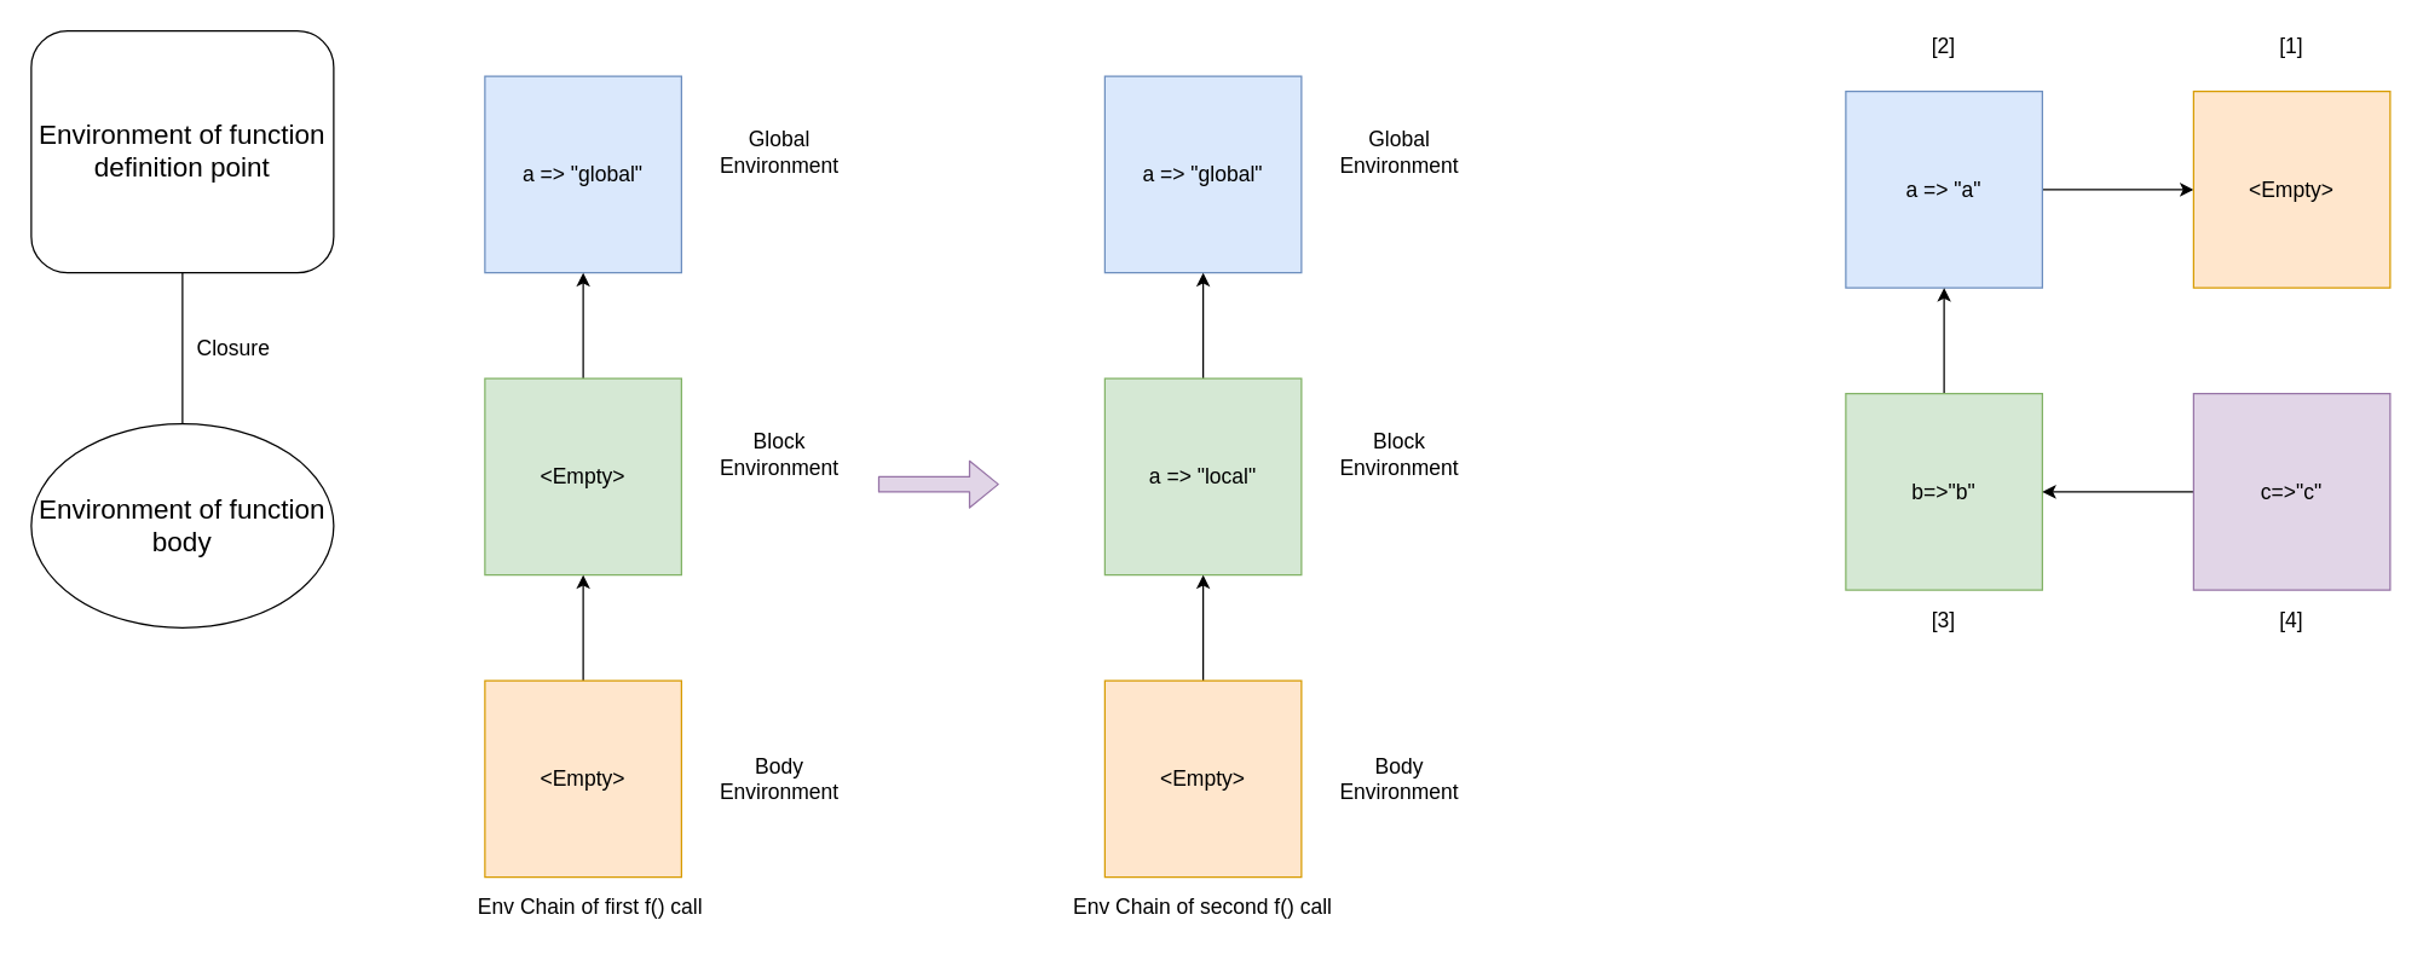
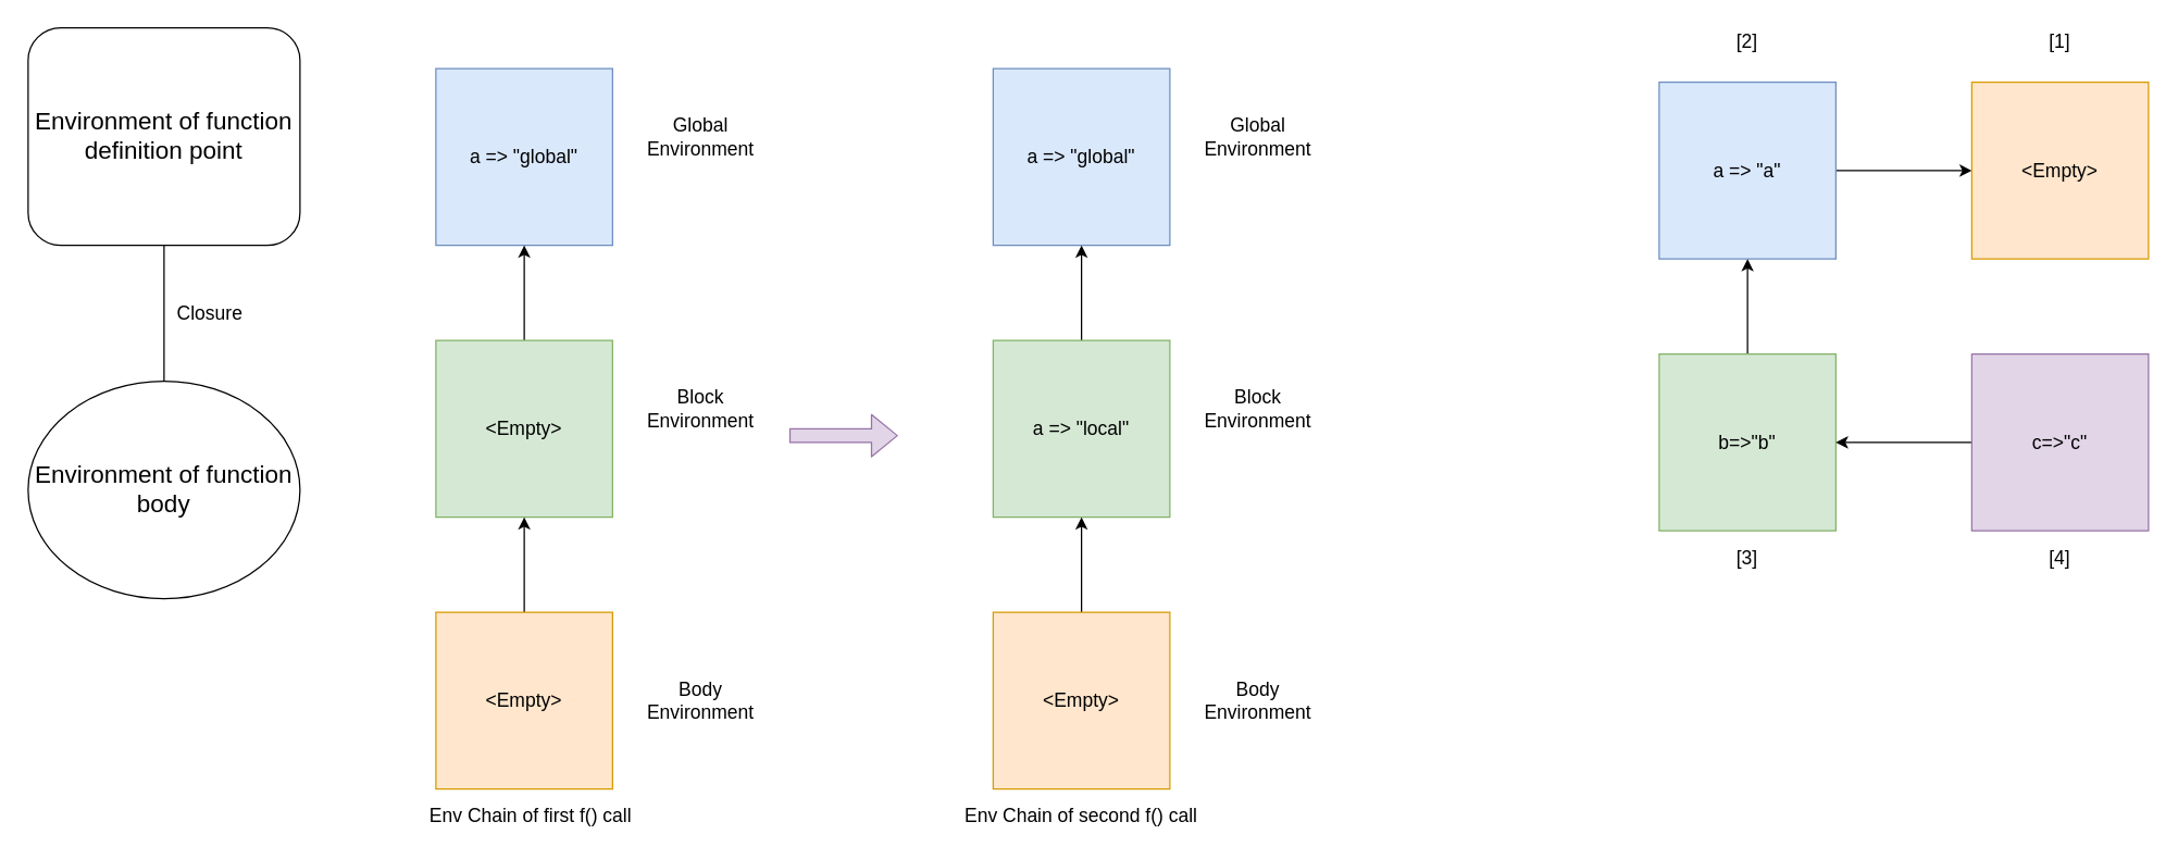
  <mxCell id="0" />
  <mxCell id="1" parent="0" />
  <mxCell id="2" value="&lt;font style=&quot;font-size: 18px&quot;&gt;Environment of function definition point&lt;/font&gt;" style="whiteSpace=wrap;html=1;rounded=1;" vertex="1" parent="1"><mxGeometry x="20" y="20" width="200" height="160" as="geometry" /></mxCell>
  <mxCell id="3" style="edgeStyle=orthogonalEdgeStyle;rounded=0;orthogonalLoop=1;jettySize=auto;html=1;entryX=0.5;entryY=1;entryDx=0;entryDy=0;curved=1;endArrow=none;" edge="1" parent="1" source="4" target="2"><mxGeometry relative="1" as="geometry" /></mxCell>
- <mxCell id="4" value="&lt;span style=&quot;font-size: 18px&quot;&gt;Environment of function body&lt;/span&gt;" style="ellipse;whiteSpace=wrap;html=1;" vertex="1" parent="1"><mxGeometry x="20" y="280" width="200" height="135" as="geometry" /></mxCell>
+ <mxCell id="4" value="&lt;span style=&quot;font-size: 18px&quot;&gt;Environment of function body&lt;/span&gt;" style="ellipse;whiteSpace=wrap;html=1;" vertex="1" parent="1"><mxGeometry x="20" y="280" width="200" height="160" as="geometry" /></mxCell>
  <mxCell id="5" value="&lt;font style=&quot;font-size: 14px&quot;&gt;Closure&lt;/font&gt;" style="text;html=1;strokeColor=none;fillColor=none;align=center;verticalAlign=middle;whiteSpace=wrap;rounded=0;" vertex="1" parent="1"><mxGeometry x="119" y="220" width="70" height="20" as="geometry" /></mxCell>
  <mxCell id="6" value="&lt;font style=&quot;font-size: 14px&quot;&gt;a =&amp;gt; &quot;global&quot;&lt;/font&gt;" style="whiteSpace=wrap;html=1;aspect=fixed;fillColor=#dae8fc;strokeColor=#6c8ebf;" vertex="1" parent="1"><mxGeometry x="320" y="50" width="130" height="130" as="geometry" /></mxCell>
  <mxCell id="7" value="&lt;font style=&quot;font-size: 14px&quot;&gt;Global Environment&lt;/font&gt;" style="text;html=1;strokeColor=none;fillColor=none;align=center;verticalAlign=middle;whiteSpace=wrap;rounded=0;" vertex="1" parent="1"><mxGeometry x="480" y="90" width="70" height="20" as="geometry" /></mxCell>
  <mxCell id="8" style="rounded=0;orthogonalLoop=1;jettySize=auto;html=1;entryX=0.5;entryY=1;entryDx=0;entryDy=0;" edge="1" parent="1" source="9" target="6"><mxGeometry relative="1" as="geometry" /></mxCell>
  <mxCell id="9" value="&lt;span style=&quot;font-size: 14px&quot;&gt;&amp;lt;Empty&amp;gt;&lt;/span&gt;" style="whiteSpace=wrap;html=1;aspect=fixed;fillColor=#d5e8d4;strokeColor=#82b366;" vertex="1" parent="1"><mxGeometry x="320" y="250" width="130" height="130" as="geometry" /></mxCell>
  <mxCell id="10" value="&lt;font style=&quot;font-size: 14px&quot;&gt;Block Environment&lt;/font&gt;" style="text;html=1;strokeColor=none;fillColor=none;align=center;verticalAlign=middle;whiteSpace=wrap;rounded=0;" vertex="1" parent="1"><mxGeometry x="480" y="290" width="70" height="20" as="geometry" /></mxCell>
  <mxCell id="11" style="edgeStyle=none;rounded=0;orthogonalLoop=1;jettySize=auto;html=1;entryX=0.5;entryY=1;entryDx=0;entryDy=0;" edge="1" parent="1" source="12" target="9"><mxGeometry relative="1" as="geometry" /></mxCell>
  <mxCell id="12" value="&lt;span style=&quot;font-size: 14px&quot;&gt;&amp;lt;Empty&amp;gt;&lt;/span&gt;" style="whiteSpace=wrap;html=1;aspect=fixed;fillColor=#ffe6cc;strokeColor=#d79b00;" vertex="1" parent="1"><mxGeometry x="320" y="450" width="130" height="130" as="geometry" /></mxCell>
  <mxCell id="13" value="&lt;font style=&quot;font-size: 14px&quot;&gt;a =&amp;gt; &quot;global&quot;&lt;/font&gt;" style="whiteSpace=wrap;html=1;aspect=fixed;fillColor=#dae8fc;strokeColor=#6c8ebf;" vertex="1" parent="1"><mxGeometry x="730" y="50" width="130" height="130" as="geometry" /></mxCell>
  <mxCell id="14" value="&lt;font style=&quot;font-size: 14px&quot;&gt;Global Environment&lt;/font&gt;" style="text;html=1;strokeColor=none;fillColor=none;align=center;verticalAlign=middle;whiteSpace=wrap;rounded=0;" vertex="1" parent="1"><mxGeometry x="890" y="90" width="70" height="20" as="geometry" /></mxCell>
  <mxCell id="15" style="rounded=0;orthogonalLoop=1;jettySize=auto;html=1;entryX=0.5;entryY=1;entryDx=0;entryDy=0;" edge="1" parent="1" source="16" target="13"><mxGeometry relative="1" as="geometry" /></mxCell>
  <mxCell id="16" value="&lt;font style=&quot;font-size: 14px&quot;&gt;a =&amp;gt; &quot;local&quot;&lt;/font&gt;" style="whiteSpace=wrap;html=1;aspect=fixed;fillColor=#d5e8d4;strokeColor=#82b366;" vertex="1" parent="1"><mxGeometry x="730" y="250" width="130" height="130" as="geometry" /></mxCell>
  <mxCell id="17" value="&lt;font style=&quot;font-size: 14px&quot;&gt;Block Environment&lt;/font&gt;" style="text;html=1;strokeColor=none;fillColor=none;align=center;verticalAlign=middle;whiteSpace=wrap;rounded=0;" vertex="1" parent="1"><mxGeometry x="890" y="290" width="70" height="20" as="geometry" /></mxCell>
  <mxCell id="18" style="edgeStyle=none;rounded=0;orthogonalLoop=1;jettySize=auto;html=1;entryX=0.5;entryY=1;entryDx=0;entryDy=0;" edge="1" parent="1" source="19" target="16"><mxGeometry relative="1" as="geometry" /></mxCell>
  <mxCell id="19" value="&lt;span style=&quot;font-size: 14px&quot;&gt;&amp;lt;Empty&amp;gt;&lt;/span&gt;" style="whiteSpace=wrap;html=1;aspect=fixed;fillColor=#ffe6cc;strokeColor=#d79b00;" vertex="1" parent="1"><mxGeometry x="730" y="450" width="130" height="130" as="geometry" /></mxCell>
  <mxCell id="20" value="&lt;font style=&quot;font-size: 14px&quot;&gt;Body Environment&lt;/font&gt;" style="text;html=1;strokeColor=none;fillColor=none;align=center;verticalAlign=middle;whiteSpace=wrap;rounded=0;" vertex="1" parent="1"><mxGeometry x="480" y="505" width="70" height="20" as="geometry" /></mxCell>
  <mxCell id="21" value="&lt;font style=&quot;font-size: 14px&quot;&gt;Body Environment&lt;/font&gt;" style="text;html=1;strokeColor=none;fillColor=none;align=center;verticalAlign=middle;whiteSpace=wrap;rounded=0;" vertex="1" parent="1"><mxGeometry x="890" y="505" width="70" height="20" as="geometry" /></mxCell>
  <mxCell id="22" value="" style="shape=flexArrow;endArrow=classic;html=1;fillColor=#e1d5e7;strokeColor=#9673a6;" edge="1" parent="1"><mxGeometry width="50" height="50" relative="1" as="geometry"><mxPoint x="580" y="320" as="sourcePoint" /><mxPoint x="660" y="320" as="targetPoint" /></mxGeometry></mxCell>
  <mxCell id="23" value="&lt;font style=&quot;font-size: 14px&quot;&gt;Env Chain of first f() call&lt;/font&gt;" style="text;html=1;strokeColor=none;fillColor=none;align=center;verticalAlign=middle;whiteSpace=wrap;rounded=0;" vertex="1" parent="1"><mxGeometry x="300" y="590" width="180" height="20" as="geometry" /></mxCell>
  <mxCell id="24" value="&lt;font style=&quot;font-size: 14px&quot;&gt;Env Chain of second f() call&lt;/font&gt;" style="text;html=1;strokeColor=none;fillColor=none;align=center;verticalAlign=middle;whiteSpace=wrap;rounded=0;" vertex="1" parent="1"><mxGeometry x="705" y="590" width="180" height="20" as="geometry" /></mxCell>
  <mxCell id="25" style="edgeStyle=elbowEdgeStyle;rounded=0;orthogonalLoop=1;jettySize=auto;html=1;exitX=1;exitY=0.5;exitDx=0;exitDy=0;entryX=0;entryY=0.5;entryDx=0;entryDy=0;" edge="1" parent="1" source="26" target="31"><mxGeometry relative="1" as="geometry" /></mxCell>
  <mxCell id="26" value="&lt;font style=&quot;font-size: 14px&quot;&gt;a =&amp;gt; &quot;a&quot;&lt;/font&gt;" style="whiteSpace=wrap;html=1;aspect=fixed;fillColor=#dae8fc;strokeColor=#6c8ebf;" vertex="1" parent="1"><mxGeometry x="1220" y="60" width="130" height="130" as="geometry" /></mxCell>
  <mxCell id="27" style="rounded=0;orthogonalLoop=1;jettySize=auto;html=1;entryX=0.5;entryY=1;entryDx=0;entryDy=0;" edge="1" parent="1" source="28" target="26"><mxGeometry relative="1" as="geometry" /></mxCell>
  <mxCell id="28" value="&lt;span style=&quot;font-size: 14px&quot;&gt;b=&amp;gt;&quot;b&quot;&lt;/span&gt;" style="whiteSpace=wrap;html=1;aspect=fixed;fillColor=#d5e8d4;strokeColor=#82b366;" vertex="1" parent="1"><mxGeometry x="1220" y="260" width="130" height="130" as="geometry" /></mxCell>
  <mxCell id="29" style="edgeStyle=elbowEdgeStyle;rounded=0;orthogonalLoop=1;jettySize=auto;html=1;entryX=1;entryY=0.5;entryDx=0;entryDy=0;" edge="1" parent="1" source="30" target="28"><mxGeometry relative="1" as="geometry" /></mxCell>
  <mxCell id="30" value="&lt;span style=&quot;font-size: 14px&quot;&gt;c=&amp;gt;&quot;c&quot;&lt;/span&gt;" style="whiteSpace=wrap;html=1;aspect=fixed;fillColor=#e1d5e7;strokeColor=#9673a6;" vertex="1" parent="1"><mxGeometry x="1450" y="260" width="130" height="130" as="geometry" /></mxCell>
  <mxCell id="31" value="&lt;span style=&quot;font-size: 14px&quot;&gt;&amp;lt;Empty&amp;gt;&lt;/span&gt;" style="whiteSpace=wrap;html=1;aspect=fixed;fillColor=#ffe6cc;strokeColor=#d79b00;" vertex="1" parent="1"><mxGeometry x="1450" y="60" width="130" height="130" as="geometry" /></mxCell>
  <mxCell id="32" value="&lt;font style=&quot;font-size: 14px&quot;&gt;[1]&lt;/font&gt;" style="text;html=1;strokeColor=none;fillColor=none;align=center;verticalAlign=middle;whiteSpace=wrap;rounded=0;" vertex="1" parent="1"><mxGeometry x="1480" y="20" width="70" height="20" as="geometry" /></mxCell>
  <mxCell id="33" value="&lt;font style=&quot;font-size: 14px&quot;&gt;[2]&lt;/font&gt;" style="text;html=1;strokeColor=none;fillColor=none;align=center;verticalAlign=middle;whiteSpace=wrap;rounded=0;" vertex="1" parent="1"><mxGeometry x="1250" y="20" width="70" height="20" as="geometry" /></mxCell>
  <mxCell id="34" value="&lt;font style=&quot;font-size: 14px&quot;&gt;[3]&lt;/font&gt;" style="text;html=1;strokeColor=none;fillColor=none;align=center;verticalAlign=middle;whiteSpace=wrap;rounded=0;" vertex="1" parent="1"><mxGeometry x="1250" y="400" width="70" height="20" as="geometry" /></mxCell>
  <mxCell id="35" value="&lt;font style=&quot;font-size: 14px&quot;&gt;[4]&lt;/font&gt;" style="text;html=1;strokeColor=none;fillColor=none;align=center;verticalAlign=middle;whiteSpace=wrap;rounded=0;" vertex="1" parent="1"><mxGeometry x="1480" y="400" width="70" height="20" as="geometry" /></mxCell>
